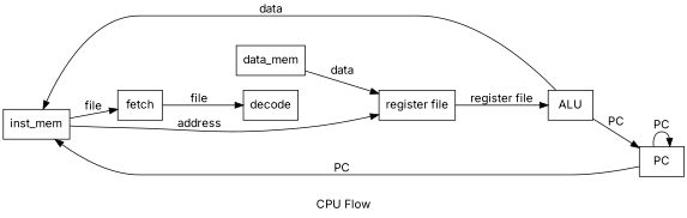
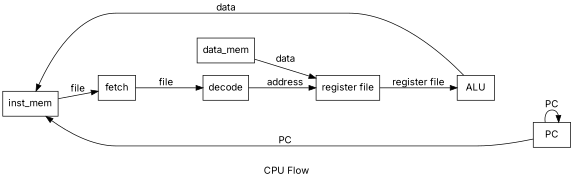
  digraph {
    fontname=Inter
    label="CPU Flow"
    rankdir=LR
    node [fontname=Inter shape=block]
    edge [fontname=Inter]
    inst_mem
    fetch
    decode
    "register file"
    ALU
    PC
    data_mem
    inst_mem -> fetch [label=file]
    fetch -> decode [label=file]
-   inst_mem -> "register file" [label=address]
+   decode -> "register file" [label=address]
    "register file" -> ALU [label="register file"]
    ALU -> inst_mem [label=data]
-   ALU -> PC [label=PC]
    PC -> inst_mem [label=PC]
    PC -> PC [label=PC]
    data_mem -> "register file" [label=data]
  }
